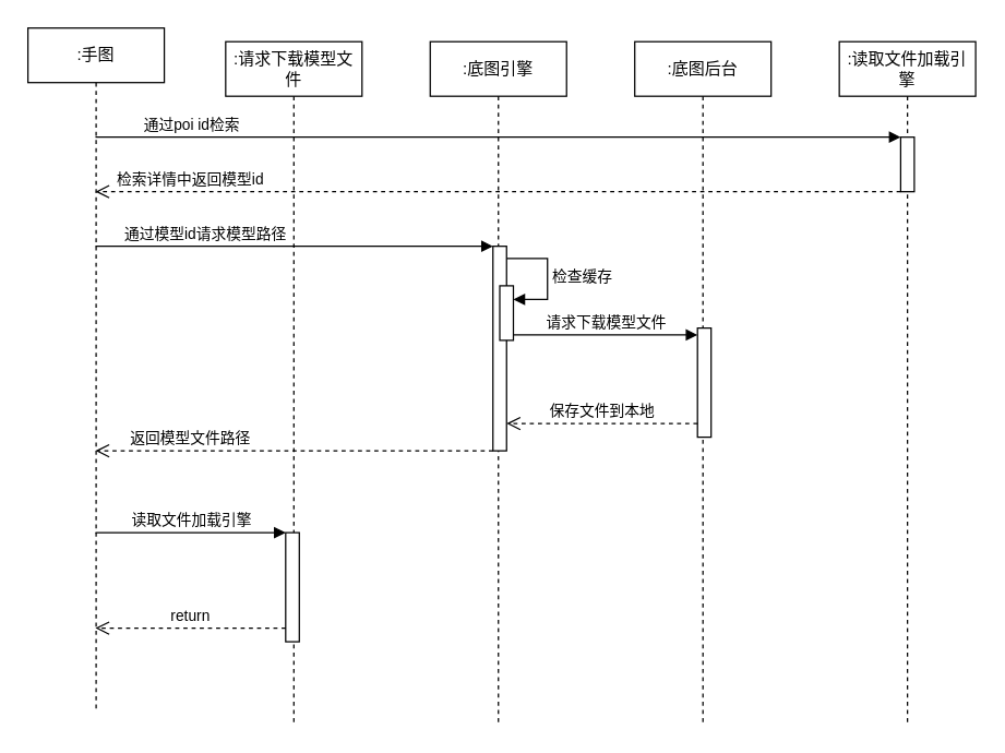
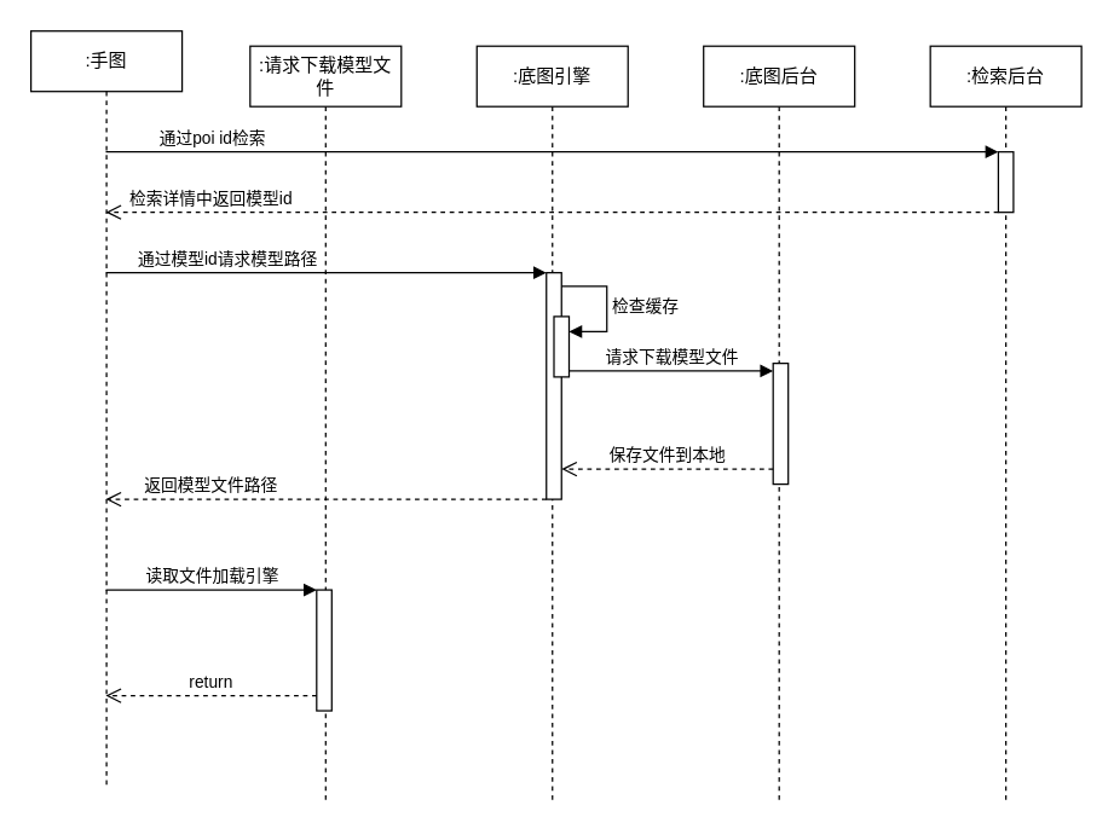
  <mxCell id="0" />
  <mxCell id="1" parent="0" />
  <mxCell id="2" value=":手图" style="shape=umlLifeline;perimeter=lifelinePerimeter;whiteSpace=wrap;html=1;container=1;dropTarget=0;collapsible=0;recursiveResize=0;outlineConnect=0;portConstraint=eastwest;newEdgeStyle={&quot;edgeStyle&quot;:&quot;elbowEdgeStyle&quot;,&quot;elbow&quot;:&quot;vertical&quot;,&quot;curved&quot;:0,&quot;rounded&quot;:0};" vertex="1" parent="1"><mxGeometry x="20" y="20" width="100" height="500" as="geometry" /></mxCell>
  <mxCell id="3" value=":请求下载模型文件" style="shape=umlLifeline;perimeter=lifelinePerimeter;whiteSpace=wrap;html=1;container=1;dropTarget=0;collapsible=0;recursiveResize=0;outlineConnect=0;portConstraint=eastwest;newEdgeStyle={&quot;edgeStyle&quot;:&quot;elbowEdgeStyle&quot;,&quot;elbow&quot;:&quot;vertical&quot;,&quot;curved&quot;:0,&quot;rounded&quot;:0};" vertex="1" parent="1"><mxGeometry x="165" y="30" width="100" height="500" as="geometry" /></mxCell>
  <mxCell id="4" value="" style="html=1;points=[];perimeter=orthogonalPerimeter;outlineConnect=0;targetShapes=umlLifeline;portConstraint=eastwest;newEdgeStyle={&quot;edgeStyle&quot;:&quot;elbowEdgeStyle&quot;,&quot;elbow&quot;:&quot;vertical&quot;,&quot;curved&quot;:0,&quot;rounded&quot;:0};" vertex="1" parent="3"><mxGeometry x="44" y="360" width="10" height="80" as="geometry" /></mxCell>
  <mxCell id="5" value=":底图引擎" style="shape=umlLifeline;perimeter=lifelinePerimeter;whiteSpace=wrap;html=1;container=1;dropTarget=0;collapsible=0;recursiveResize=0;outlineConnect=0;portConstraint=eastwest;newEdgeStyle={&quot;edgeStyle&quot;:&quot;elbowEdgeStyle&quot;,&quot;elbow&quot;:&quot;vertical&quot;,&quot;curved&quot;:0,&quot;rounded&quot;:0};" vertex="1" parent="1"><mxGeometry x="315" y="30" width="100" height="500" as="geometry" /></mxCell>
  <mxCell id="6" value="" style="html=1;points=[];perimeter=orthogonalPerimeter;outlineConnect=0;targetShapes=umlLifeline;portConstraint=eastwest;newEdgeStyle={&quot;edgeStyle&quot;:&quot;elbowEdgeStyle&quot;,&quot;elbow&quot;:&quot;vertical&quot;,&quot;curved&quot;:0,&quot;rounded&quot;:0};" vertex="1" parent="5"><mxGeometry x="46" y="150" width="10" height="150" as="geometry" /></mxCell>
  <mxCell id="7" value="" style="html=1;points=[];perimeter=orthogonalPerimeter;outlineConnect=0;targetShapes=umlLifeline;portConstraint=eastwest;newEdgeStyle={&quot;edgeStyle&quot;:&quot;elbowEdgeStyle&quot;,&quot;elbow&quot;:&quot;vertical&quot;,&quot;curved&quot;:0,&quot;rounded&quot;:0};" vertex="1" parent="5"><mxGeometry x="51" y="179" width="10" height="40" as="geometry" /></mxCell>
  <mxCell id="8" value="检查缓存" style="html=1;align=left;spacingLeft=2;endArrow=block;rounded=0;edgeStyle=orthogonalEdgeStyle;curved=0;rounded=0;" edge="1" target="7" parent="5"><mxGeometry relative="1" as="geometry"><mxPoint x="56" y="159" as="sourcePoint" /><Array as="points"><mxPoint x="86" y="189" /></Array></mxGeometry></mxCell>
  <mxCell id="9" value=":底图后台" style="shape=umlLifeline;perimeter=lifelinePerimeter;whiteSpace=wrap;html=1;container=1;dropTarget=0;collapsible=0;recursiveResize=0;outlineConnect=0;portConstraint=eastwest;newEdgeStyle={&quot;edgeStyle&quot;:&quot;elbowEdgeStyle&quot;,&quot;elbow&quot;:&quot;vertical&quot;,&quot;curved&quot;:0,&quot;rounded&quot;:0};" vertex="1" parent="1"><mxGeometry x="465" y="30" width="100" height="500" as="geometry" /></mxCell>
  <mxCell id="10" value="" style="html=1;points=[];perimeter=orthogonalPerimeter;outlineConnect=0;targetShapes=umlLifeline;portConstraint=eastwest;newEdgeStyle={&quot;edgeStyle&quot;:&quot;elbowEdgeStyle&quot;,&quot;elbow&quot;:&quot;vertical&quot;,&quot;curved&quot;:0,&quot;rounded&quot;:0};" vertex="1" parent="9"><mxGeometry x="46" y="210" width="10" height="80" as="geometry" /></mxCell>
- <mxCell id="11" value=":读取文件加载引擎" style="shape=umlLifeline;perimeter=lifelinePerimeter;whiteSpace=wrap;html=1;container=1;dropTarget=0;collapsible=0;recursiveResize=0;outlineConnect=0;portConstraint=eastwest;newEdgeStyle={&quot;edgeStyle&quot;:&quot;elbowEdgeStyle&quot;,&quot;elbow&quot;:&quot;vertical&quot;,&quot;curved&quot;:0,&quot;rounded&quot;:0};" vertex="1" parent="1"><mxGeometry x="615" y="30" width="100" height="500" as="geometry" /></mxCell>
+ <mxCell id="11" value=":检索后台" style="shape=umlLifeline;perimeter=lifelinePerimeter;whiteSpace=wrap;html=1;container=1;dropTarget=0;collapsible=0;recursiveResize=0;outlineConnect=0;portConstraint=eastwest;newEdgeStyle={&quot;edgeStyle&quot;:&quot;elbowEdgeStyle&quot;,&quot;elbow&quot;:&quot;vertical&quot;,&quot;curved&quot;:0,&quot;rounded&quot;:0};" vertex="1" parent="1"><mxGeometry x="615" y="30" width="100" height="500" as="geometry" /></mxCell>
  <mxCell id="12" value="" style="html=1;points=[];perimeter=orthogonalPerimeter;outlineConnect=0;targetShapes=umlLifeline;portConstraint=eastwest;newEdgeStyle={&quot;edgeStyle&quot;:&quot;elbowEdgeStyle&quot;,&quot;elbow&quot;:&quot;vertical&quot;,&quot;curved&quot;:0,&quot;rounded&quot;:0};" vertex="1" parent="11"><mxGeometry x="45" y="70" width="10" height="40" as="geometry" /></mxCell>
  <mxCell id="13" value="检索详情中返回模型id" style="html=1;verticalAlign=bottom;endArrow=open;dashed=1;endSize=8;edgeStyle=elbowEdgeStyle;elbow=vertical;curved=0;rounded=0;" edge="1" source="12" parent="1" target="2"><mxGeometry x="0.763" relative="1" as="geometry"><mxPoint x="590" y="175" as="targetPoint" /><Array as="points"><mxPoint x="385" y="140" /></Array><mxPoint as="offset" /></mxGeometry></mxCell>
  <mxCell id="14" value="通过poi id检索" style="html=1;verticalAlign=bottom;endArrow=block;edgeStyle=elbowEdgeStyle;elbow=vertical;curved=0;rounded=0;" edge="1" target="12" parent="1" source="2"><mxGeometry x="-0.763" relative="1" as="geometry"><mxPoint x="590" y="100" as="sourcePoint" /><Array as="points"><mxPoint x="385" y="100" /></Array><mxPoint as="offset" /></mxGeometry></mxCell>
  <mxCell id="15" value="返回模型文件路径" style="html=1;verticalAlign=bottom;endArrow=open;dashed=1;endSize=8;edgeStyle=elbowEdgeStyle;elbow=vertical;curved=0;rounded=0;" edge="1" source="6" parent="1" target="2"><mxGeometry x="0.524" relative="1" as="geometry"><mxPoint x="291" y="238" as="targetPoint" /><Array as="points"><mxPoint x="245" y="330" /></Array><mxPoint as="offset" /></mxGeometry></mxCell>
  <mxCell id="16" value="通过模型id请求模型路径" style="html=1;verticalAlign=bottom;endArrow=block;edgeStyle=elbowEdgeStyle;elbow=vertical;curved=0;rounded=0;" edge="1" target="6" parent="1" source="2"><mxGeometry x="-0.457" relative="1" as="geometry"><mxPoint x="291" y="180" as="sourcePoint" /><Array as="points"><mxPoint x="245" y="180" /></Array><mxPoint x="1" as="offset" /></mxGeometry></mxCell>
  <mxCell id="17" value="请求下载模型文件" style="html=1;verticalAlign=bottom;endArrow=block;edgeStyle=elbowEdgeStyle;elbow=vertical;curved=0;rounded=0;" edge="1" target="10" parent="1" source="7"><mxGeometry relative="1" as="geometry"><mxPoint x="441" y="240" as="sourcePoint" /></mxGeometry></mxCell>
  <mxCell id="18" value="保存文件到本地" style="html=1;verticalAlign=bottom;endArrow=open;dashed=1;endSize=8;edgeStyle=elbowEdgeStyle;elbow=vertical;curved=0;rounded=0;" edge="1" source="10" parent="1" target="6"><mxGeometry relative="1" as="geometry"><mxPoint x="375" y="310" as="targetPoint" /><Array as="points"><mxPoint x="463" y="310" /></Array></mxGeometry></mxCell>
  <mxCell id="19" value="读取文件加载引擎" style="html=1;verticalAlign=bottom;endArrow=block;edgeStyle=elbowEdgeStyle;elbow=vertical;curved=0;rounded=0;" edge="1" target="4" parent="1" source="2"><mxGeometry relative="1" as="geometry"><mxPoint x="139" y="390" as="sourcePoint" /><Array as="points"><mxPoint x="165" y="390" /></Array></mxGeometry></mxCell>
  <mxCell id="20" value="return" style="html=1;verticalAlign=bottom;endArrow=open;dashed=1;endSize=8;edgeStyle=elbowEdgeStyle;elbow=vertical;curved=0;rounded=0;" edge="1" source="4" parent="1" target="2"><mxGeometry relative="1" as="geometry"><mxPoint x="139" y="465" as="targetPoint" /><Array as="points"><mxPoint x="155" y="460" /></Array></mxGeometry></mxCell>
